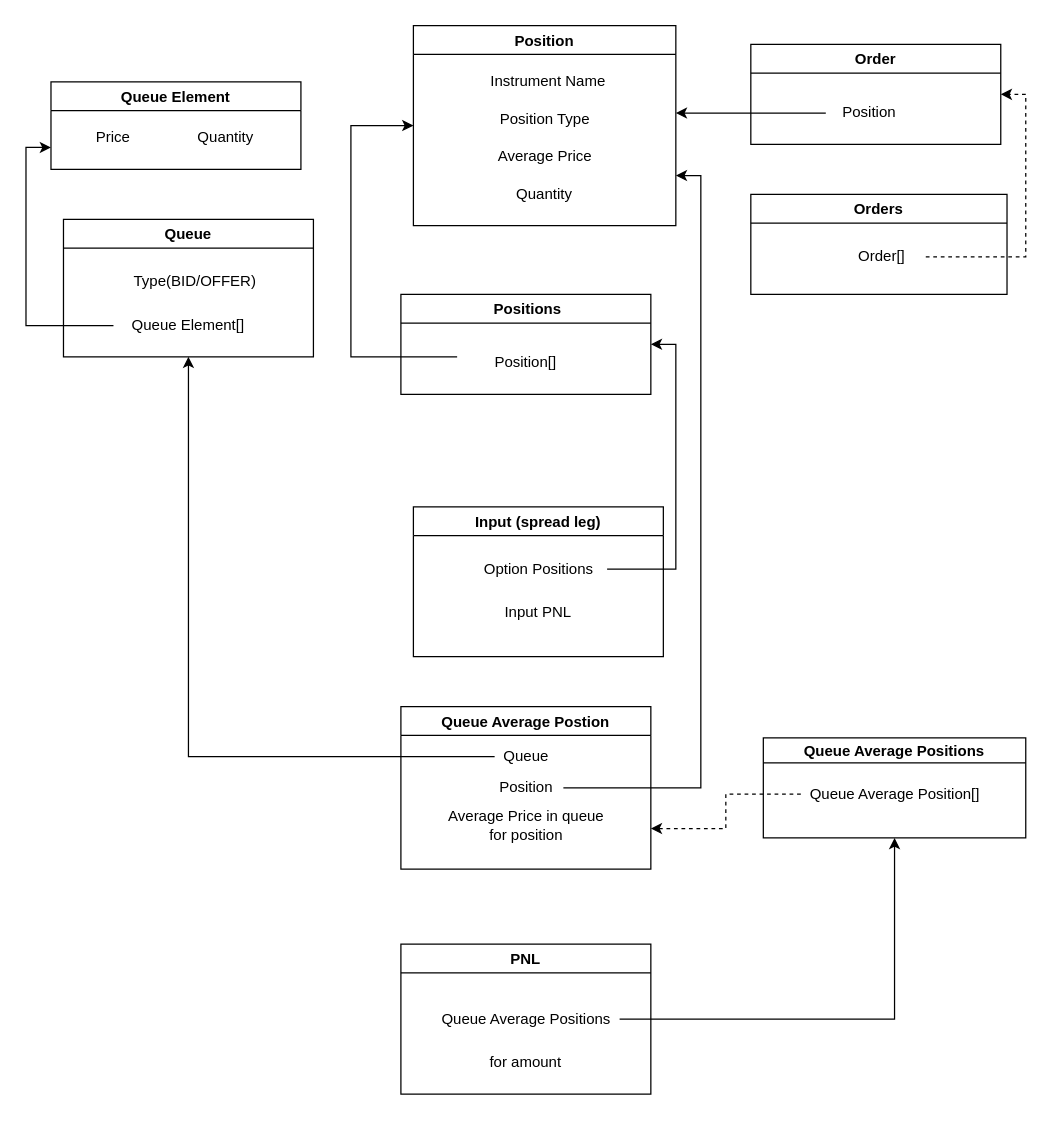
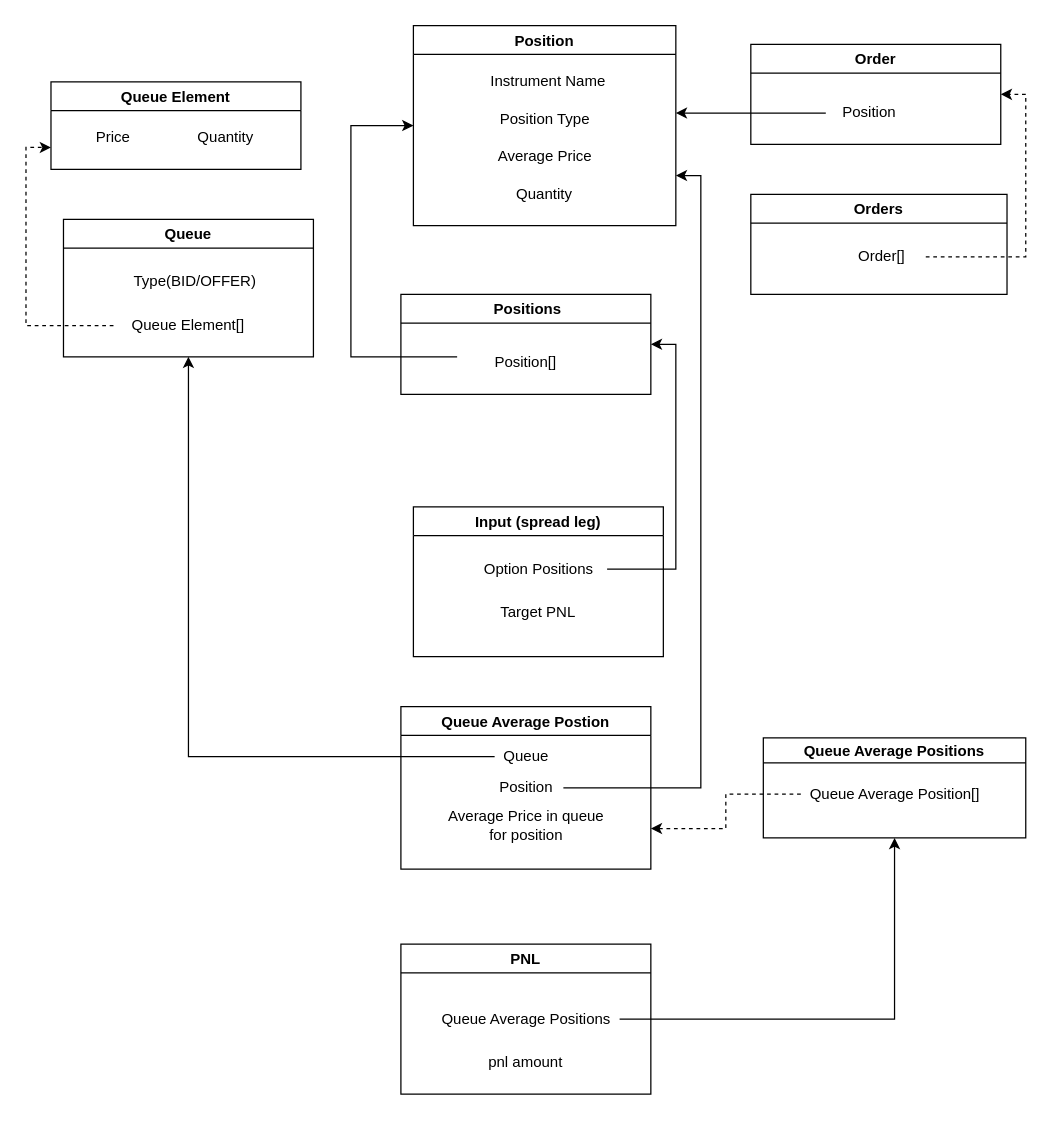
  <mxCell id="0" />
  <mxCell id="1" parent="0" />
  <mxCell id="2" value="Position" style="swimlane;fontFamily=Helvetica;shadow=0;" vertex="1" parent="1"><mxGeometry x="330" y="20" width="210" height="160" as="geometry" /></mxCell>
  <mxCell id="3" value="Position Type" style="text;html=1;strokeColor=none;fillColor=none;align=center;verticalAlign=middle;whiteSpace=wrap;rounded=0;shadow=0;fontFamily=Helvetica;" vertex="1" parent="2"><mxGeometry x="53" y="60" width="105" height="30" as="geometry" /></mxCell>
  <mxCell id="4" value="Average Price" style="text;html=1;strokeColor=none;fillColor=none;align=center;verticalAlign=middle;whiteSpace=wrap;rounded=0;shadow=0;fontFamily=Helvetica;" vertex="1" parent="2"><mxGeometry x="63" y="90" width="85" height="30" as="geometry" /></mxCell>
  <mxCell id="5" value="Quantity" style="text;html=1;strokeColor=none;fillColor=none;align=center;verticalAlign=middle;whiteSpace=wrap;rounded=0;shadow=0;fontFamily=Helvetica;" vertex="1" parent="2"><mxGeometry x="75" y="120" width="60" height="30" as="geometry" /></mxCell>
  <mxCell id="6" value="Instrument Name" style="text;html=1;strokeColor=none;fillColor=none;align=center;verticalAlign=middle;whiteSpace=wrap;rounded=0;shadow=0;fontFamily=Helvetica;" vertex="1" parent="2"><mxGeometry x="58" y="30" width="100" height="30" as="geometry" /></mxCell>
  <mxCell id="7" value="Queue" style="swimlane;fontFamily=Helvetica;shadow=0;" vertex="1" parent="1"><mxGeometry x="50" y="175" width="200" height="110" as="geometry" /></mxCell>
  <mxCell id="8" value="Type(BID/OFFER)" style="text;html=1;align=center;verticalAlign=middle;resizable=0;points=[];autosize=1;strokeColor=none;fillColor=none;fontFamily=Helvetica;" vertex="1" parent="7"><mxGeometry x="50" y="40" width="110" height="20" as="geometry" /></mxCell>
  <mxCell id="9" value="Queue Element[]" style="text;html=1;strokeColor=none;fillColor=none;align=center;verticalAlign=middle;whiteSpace=wrap;rounded=0;shadow=0;fontFamily=Helvetica;" vertex="1" parent="7"><mxGeometry x="40" y="70" width="120" height="30" as="geometry" /></mxCell>
  <mxCell id="10" value="Queue Element" style="swimlane;shadow=0;fontFamily=Helvetica;" vertex="1" parent="1"><mxGeometry x="40" y="65" width="200" height="70" as="geometry" /></mxCell>
  <mxCell id="11" value="Price" style="text;html=1;strokeColor=none;fillColor=none;align=center;verticalAlign=middle;whiteSpace=wrap;rounded=0;shadow=0;fontFamily=Helvetica;" vertex="1" parent="10"><mxGeometry x="20" y="30" width="60" height="30" as="geometry" /></mxCell>
  <mxCell id="12" value="Quantity" style="text;html=1;strokeColor=none;fillColor=none;align=center;verticalAlign=middle;whiteSpace=wrap;rounded=0;shadow=0;fontFamily=Helvetica;" vertex="1" parent="10"><mxGeometry x="110" y="30" width="60" height="30" as="geometry" /></mxCell>
  <mxCell id="13" value="Order" style="swimlane;shadow=0;fontFamily=Helvetica;" vertex="1" parent="1"><mxGeometry x="600" y="35" width="200" height="80" as="geometry" /></mxCell>
  <mxCell id="14" value="Position" style="text;html=1;strokeColor=none;fillColor=none;align=center;verticalAlign=middle;whiteSpace=wrap;rounded=0;shadow=0;fontFamily=Helvetica;" vertex="1" parent="13"><mxGeometry x="60" y="40" width="70" height="30" as="geometry" /></mxCell>
  <mxCell id="15" value="Orders" style="swimlane;shadow=0;fontFamily=Helvetica;" vertex="1" parent="1"><mxGeometry x="600" y="155" width="205" height="80" as="geometry" /></mxCell>
  <mxCell id="16" value="Order[]" style="text;html=1;strokeColor=none;fillColor=none;align=center;verticalAlign=middle;whiteSpace=wrap;rounded=0;shadow=0;fontFamily=Helvetica;" vertex="1" parent="15"><mxGeometry x="70" y="35" width="70" height="30" as="geometry" /></mxCell>
  <mxCell id="17" value="Input (spread leg)" style="swimlane;shadow=0;fontFamily=Helvetica;" vertex="1" parent="1"><mxGeometry x="330" y="405" width="200" height="120" as="geometry" /></mxCell>
  <mxCell id="18" value="Option Positions" style="text;html=1;align=center;verticalAlign=middle;resizable=0;points=[];autosize=1;strokeColor=none;fillColor=none;fontFamily=Helvetica;" vertex="1" parent="17"><mxGeometry x="45" y="40" width="110" height="20" as="geometry" /></mxCell>
- <mxCell id="19" value="Input PNL" style="text;html=1;strokeColor=none;fillColor=none;align=center;verticalAlign=middle;whiteSpace=wrap;rounded=0;shadow=0;fontFamily=Helvetica;" vertex="1" parent="17"><mxGeometry x="60" y="70" width="80" height="30" as="geometry" /></mxCell>
- <mxCell id="20" style="edgeStyle=orthogonalEdgeStyle;rounded=0;orthogonalLoop=1;jettySize=auto;html=1;entryX=0;entryY=0.75;entryDx=0;entryDy=0;fontFamily=Helvetica;" edge="1" parent="1" source="9" target="10"><mxGeometry relative="1" as="geometry"><Array as="points"><mxPoint x="20" y="260" /><mxPoint x="20" y="118" /></Array></mxGeometry></mxCell>
+ <mxCell id="19" value="Target PNL" style="text;html=1;strokeColor=none;fillColor=none;align=center;verticalAlign=middle;whiteSpace=wrap;rounded=0;shadow=0;fontFamily=Helvetica;" vertex="1" parent="17"><mxGeometry x="60" y="70" width="80" height="30" as="geometry" /></mxCell>
+ <mxCell id="20" style="edgeStyle=orthogonalEdgeStyle;rounded=0;orthogonalLoop=1;jettySize=auto;html=1;entryX=0;entryY=0.75;entryDx=0;entryDy=0;fontFamily=Helvetica;dashed=1;" edge="1" parent="1" source="9" target="10"><mxGeometry relative="1" as="geometry"><Array as="points"><mxPoint x="20" y="260" /><mxPoint x="20" y="118" /></Array></mxGeometry></mxCell>
  <mxCell id="21" value=" Positions" style="swimlane;shadow=0;fontFamily=Helvetica;" vertex="1" parent="1"><mxGeometry x="320" y="235" width="200" height="80" as="geometry" /></mxCell>
  <mxCell id="22" value="Position[]" style="text;html=1;strokeColor=none;fillColor=none;align=center;verticalAlign=middle;whiteSpace=wrap;rounded=0;shadow=0;fontFamily=Helvetica;" vertex="1" parent="21"><mxGeometry x="45" y="40" width="110" height="30" as="geometry" /></mxCell>
  <mxCell id="23" style="edgeStyle=orthogonalEdgeStyle;rounded=0;orthogonalLoop=1;jettySize=auto;html=1;entryX=0;entryY=0.5;entryDx=0;entryDy=0;fontFamily=Helvetica;" edge="1" parent="1" source="22" target="2"><mxGeometry relative="1" as="geometry"><Array as="points"><mxPoint x="280" y="285" /><mxPoint x="280" y="100" /></Array></mxGeometry></mxCell>
  <mxCell id="24" style="edgeStyle=orthogonalEdgeStyle;rounded=0;orthogonalLoop=1;jettySize=auto;html=1;fontFamily=Helvetica;" edge="1" parent="1" source="14"><mxGeometry relative="1" as="geometry"><mxPoint x="540" y="90" as="targetPoint" /></mxGeometry></mxCell>
  <mxCell id="25" style="edgeStyle=orthogonalEdgeStyle;rounded=0;orthogonalLoop=1;jettySize=auto;html=1;exitX=1;exitY=0.5;exitDx=0;exitDy=0;entryX=1;entryY=0.5;entryDx=0;entryDy=0;fontFamily=Helvetica;dashed=1;" edge="1" parent="1" source="16" target="13"><mxGeometry relative="1" as="geometry"><Array as="points"><mxPoint x="820" y="205" /><mxPoint x="820" y="75" /></Array></mxGeometry></mxCell>
  <mxCell id="26" style="edgeStyle=orthogonalEdgeStyle;rounded=0;orthogonalLoop=1;jettySize=auto;html=1;entryX=1;entryY=0.5;entryDx=0;entryDy=0;fontFamily=Helvetica;" edge="1" parent="1" source="18" target="21"><mxGeometry relative="1" as="geometry"><Array as="points"><mxPoint x="540" y="455" /><mxPoint x="540" y="275" /></Array></mxGeometry></mxCell>
  <mxCell id="27" value="Queue Average Postion" style="swimlane;shadow=0;fontFamily=Helvetica;" vertex="1" parent="1"><mxGeometry x="320" y="565" width="200" height="130" as="geometry" /></mxCell>
  <mxCell id="28" value="Queue" style="text;html=1;align=center;verticalAlign=middle;resizable=0;points=[];autosize=1;strokeColor=none;fillColor=none;fontFamily=Helvetica;" vertex="1" parent="27"><mxGeometry x="75" y="30" width="50" height="20" as="geometry" /></mxCell>
  <mxCell id="29" value="Position" style="text;html=1;align=center;verticalAlign=middle;resizable=0;points=[];autosize=1;strokeColor=none;fillColor=none;fontFamily=Helvetica;" vertex="1" parent="27"><mxGeometry x="70" y="55" width="60" height="20" as="geometry" /></mxCell>
  <mxCell id="30" value="Average Price in queue for position" style="text;html=1;strokeColor=none;fillColor=none;align=center;verticalAlign=middle;whiteSpace=wrap;rounded=0;shadow=0;fontFamily=Helvetica;" vertex="1" parent="27"><mxGeometry x="32.5" y="80" width="135" height="30" as="geometry" /></mxCell>
  <mxCell id="31" style="edgeStyle=orthogonalEdgeStyle;rounded=0;orthogonalLoop=1;jettySize=auto;html=1;entryX=0.5;entryY=1;entryDx=0;entryDy=0;fontFamily=Helvetica;" edge="1" parent="1" source="28" target="7"><mxGeometry relative="1" as="geometry" /></mxCell>
  <mxCell id="32" style="edgeStyle=orthogonalEdgeStyle;rounded=0;orthogonalLoop=1;jettySize=auto;html=1;entryX=1;entryY=0.75;entryDx=0;entryDy=0;fontFamily=Helvetica;" edge="1" parent="1" source="29" target="2"><mxGeometry relative="1" as="geometry"><Array as="points"><mxPoint x="560" y="630" /><mxPoint x="560" y="140" /></Array></mxGeometry></mxCell>
  <mxCell id="33" value="PNL" style="swimlane;shadow=0;fontFamily=Helvetica;startSize=23;" vertex="1" parent="1"><mxGeometry x="320" y="755" width="200" height="120" as="geometry" /></mxCell>
  <mxCell id="34" value="Queue Average Positions" style="text;html=1;align=center;verticalAlign=middle;resizable=0;points=[];autosize=1;strokeColor=none;fillColor=none;fontFamily=Helvetica;" vertex="1" parent="33"><mxGeometry x="25" y="50" width="150" height="20" as="geometry" /></mxCell>
- <mxCell id="35" value="for amount" style="text;html=1;strokeColor=none;fillColor=none;align=center;verticalAlign=middle;whiteSpace=wrap;rounded=0;shadow=0;fontFamily=Helvetica;" vertex="1" parent="33"><mxGeometry x="60" y="80" width="80" height="30" as="geometry" /></mxCell>
+ <mxCell id="35" value="pnl amount" style="text;html=1;strokeColor=none;fillColor=none;align=center;verticalAlign=middle;whiteSpace=wrap;rounded=0;shadow=0;fontFamily=Helvetica;" vertex="1" parent="33"><mxGeometry x="60" y="80" width="80" height="30" as="geometry" /></mxCell>
  <mxCell id="36" value="Queue Average Positions" style="swimlane;shadow=0;fontFamily=Helvetica;startSize=20;" vertex="1" parent="1"><mxGeometry x="610" y="590" width="210" height="80" as="geometry" /></mxCell>
  <mxCell id="37" value="Queue Average Position[]" style="text;html=1;align=center;verticalAlign=middle;resizable=0;points=[];autosize=1;strokeColor=none;fillColor=none;fontFamily=Helvetica;" vertex="1" parent="36"><mxGeometry x="30" y="35" width="150" height="20" as="geometry" /></mxCell>
  <mxCell id="38" style="edgeStyle=orthogonalEdgeStyle;rounded=0;orthogonalLoop=1;jettySize=auto;html=1;entryX=1;entryY=0.75;entryDx=0;entryDy=0;fontFamily=Helvetica;dashed=1;" edge="1" parent="1" source="37" target="27"><mxGeometry relative="1" as="geometry" /></mxCell>
  <mxCell id="39" style="edgeStyle=orthogonalEdgeStyle;rounded=0;orthogonalLoop=1;jettySize=auto;html=1;entryX=0.5;entryY=1;entryDx=0;entryDy=0;fontFamily=Helvetica;" edge="1" parent="1" source="34" target="36"><mxGeometry relative="1" as="geometry" /></mxCell>
